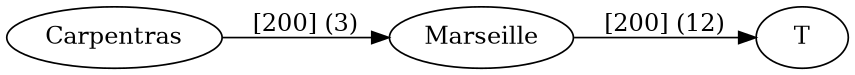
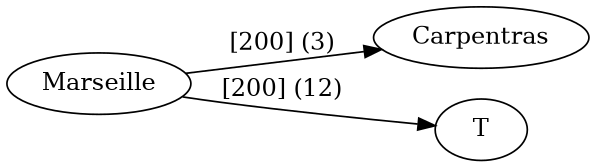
  digraph {
    rankdir=LR
    Marseille
    Carpentras
    T
-   Carpentras -> Marseille [label="[200] (3)"]
+   Marseille -> Carpentras [label="[200] (3)"]
    Marseille -> T [label="[200] (12)"]
  }
